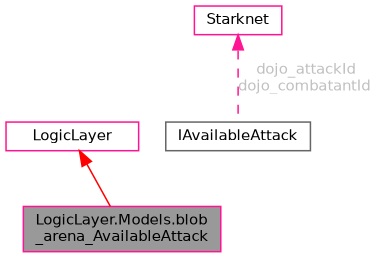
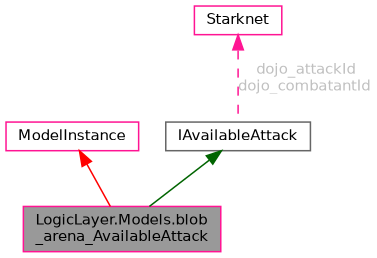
  digraph {
    node [color=deeppink fillcolor=white fontname=Helvetica fontsize=10 shape=box style=filled]
    edge [dir=back fontname=Helvetica fontsize=10 labelfontname=Helvetica labelfontsize=10 style=solid]
    n1 [fillcolor=grey60 fontcolor=black height=0.2 label="LogicLayer.Models.blob\l_arena_AvailableAttack" width=0.4]
-   n2 [height=0.2 label=LogicLayer width=0.4]
+   n2 [height=0.2 label=ModelInstance width=0.4]
    n3 [color=gray40 height=0.2 label=IAvailableAttack width=0.4]
    n4 [height=0.2 label=Starknet width=0.4]
    n2 -> n1 [color=red]
+   n3 -> n1 [color=darkgreen]
    n4 -> n3 [color=deeppink fontcolor=grey label=" dojo_attackId\ndojo_combatantId" style=dashed]
  }
